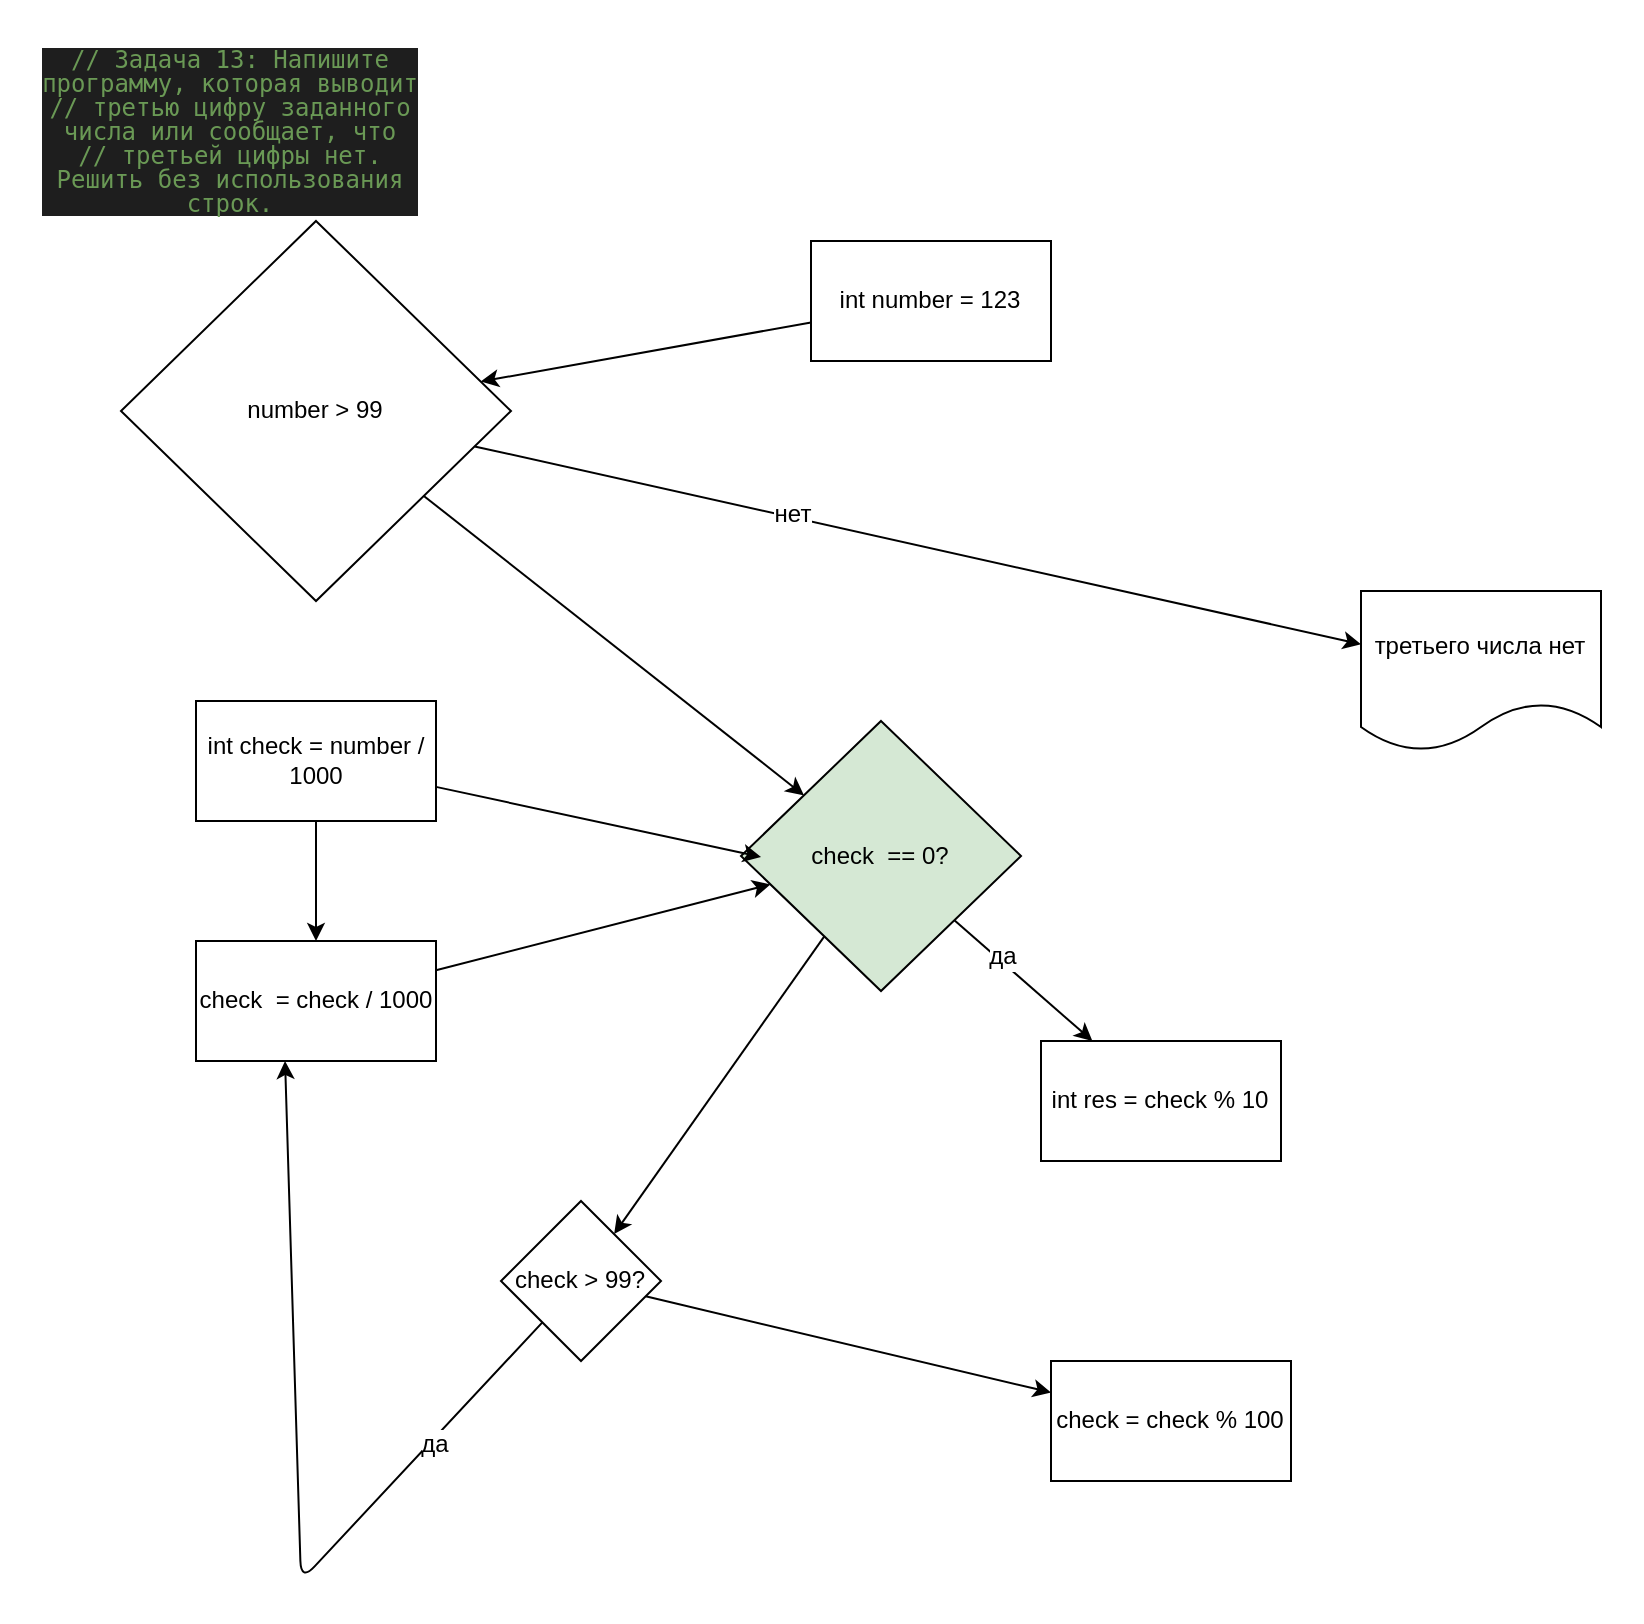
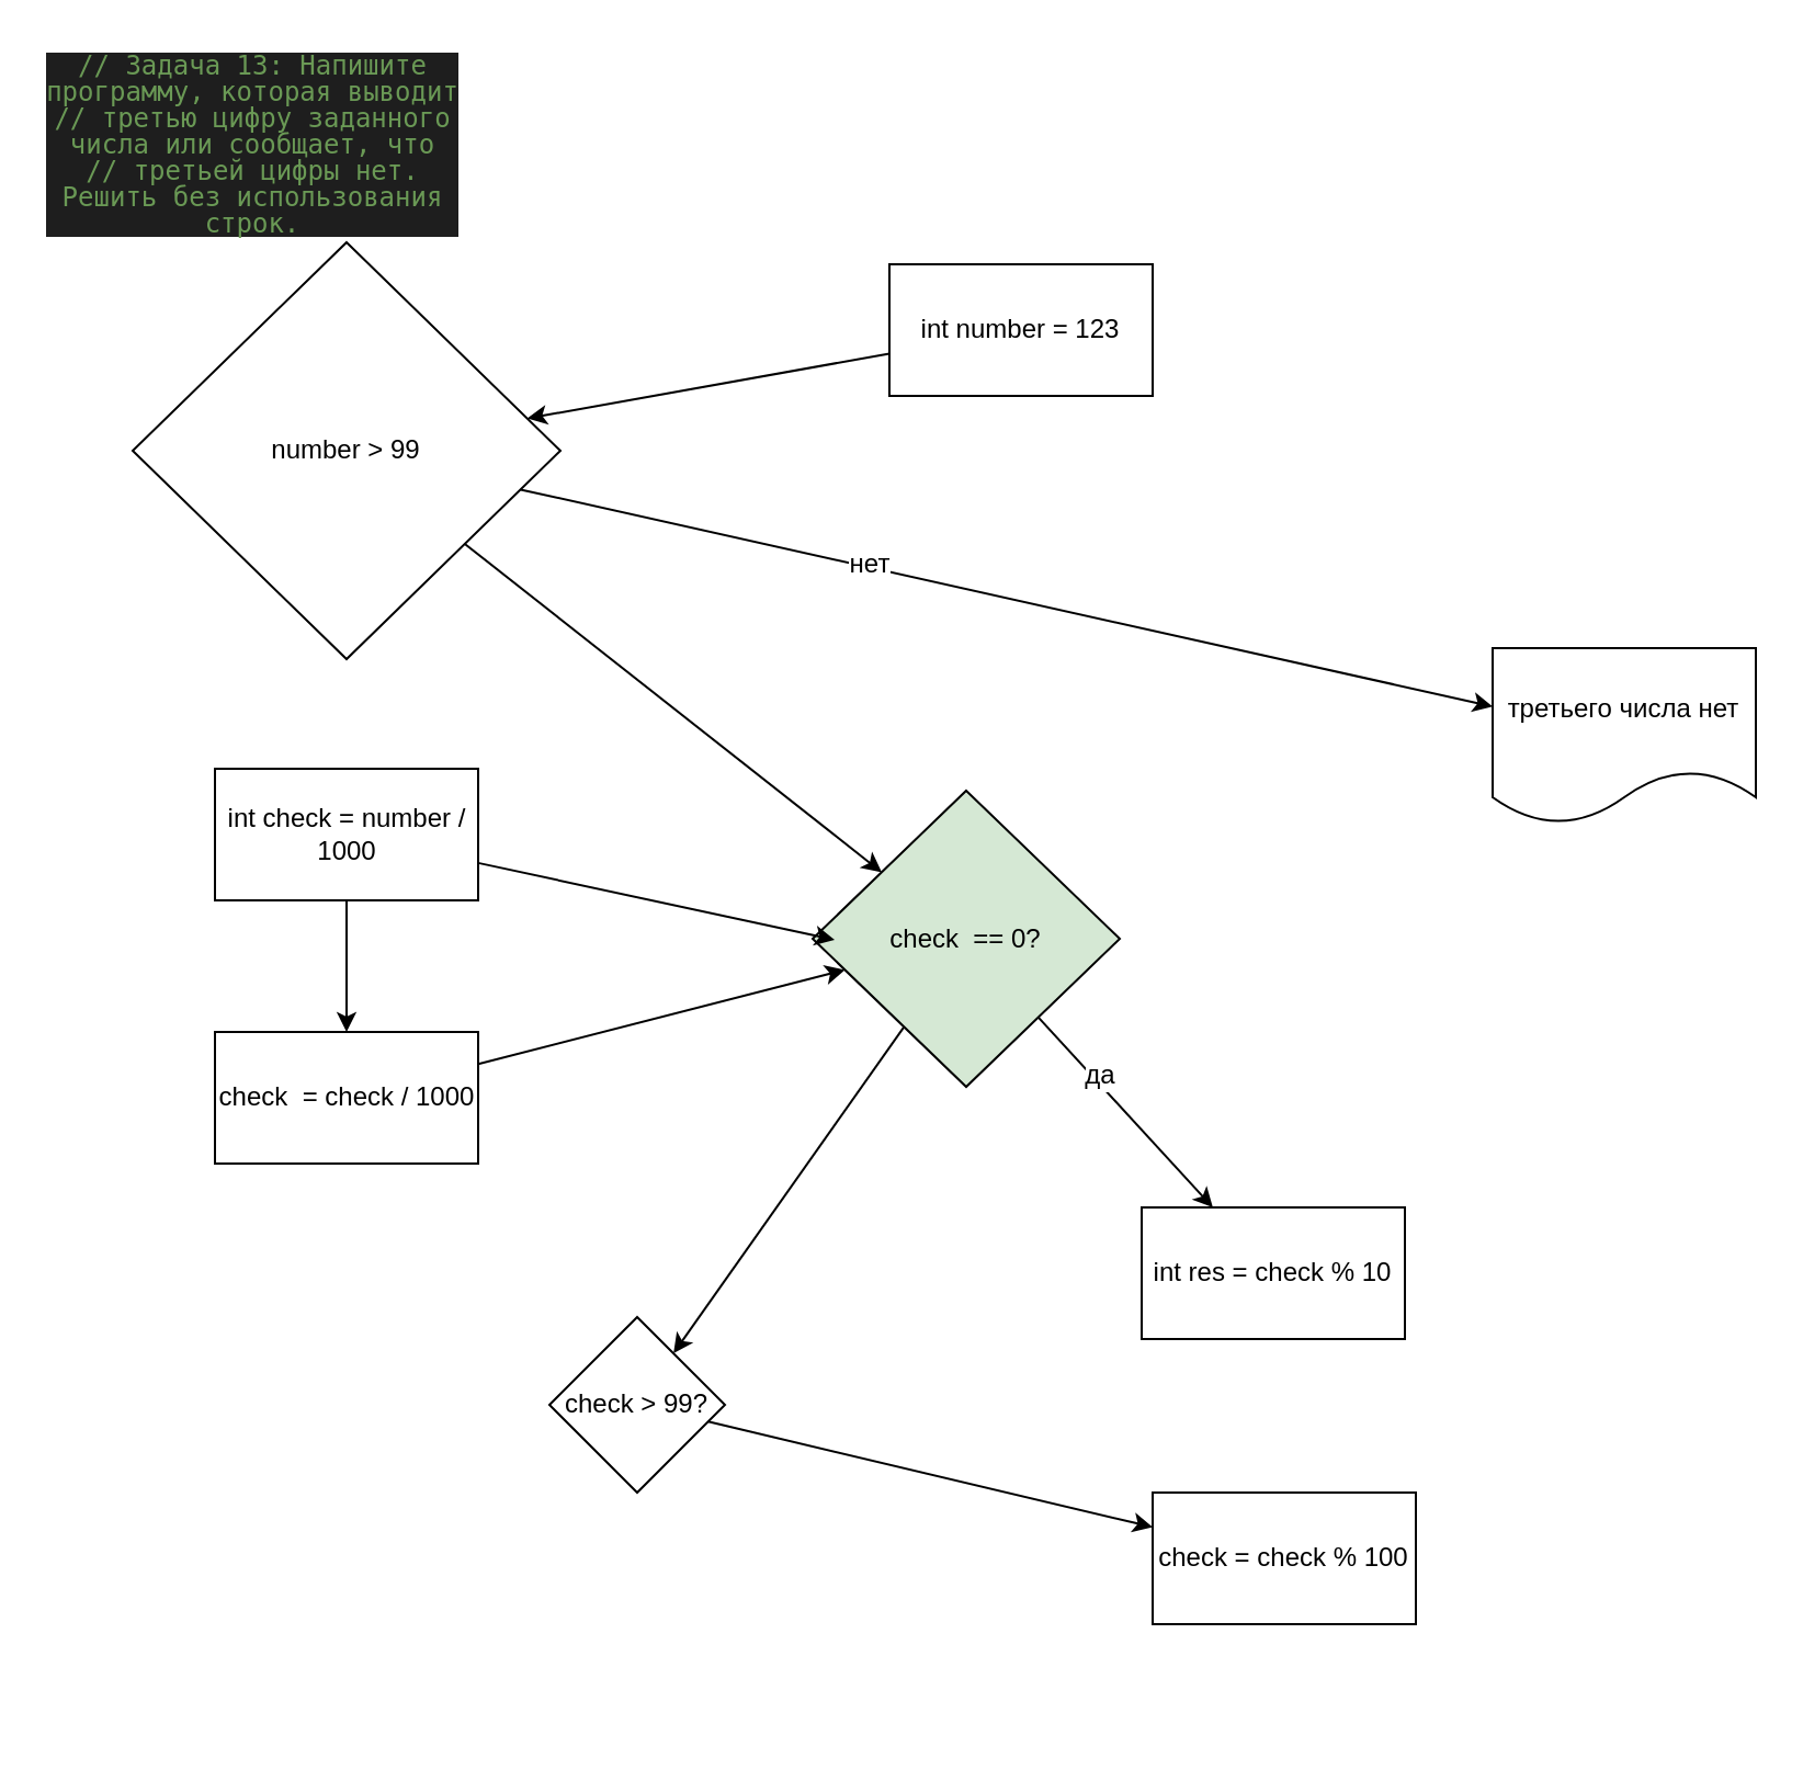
  <mxCell id="0" />
  <mxCell id="1" parent="0" />
  <mxCell id="2" value="&lt;div style=&quot;color: rgb(212 , 212 , 212) ; background-color: rgb(30 , 30 , 30) ; font-family: &amp;#34;droid sans mono&amp;#34; , &amp;#34;monospace&amp;#34; , monospace ; font-weight: normal ; line-height: 1&quot;&gt;&lt;div&gt;&lt;span style=&quot;color: #6a9955&quot;&gt;// Задача 13: Напишите программу, которая выводит &lt;/span&gt;&lt;/div&gt;&lt;div&gt;&lt;span style=&quot;color: #6a9955&quot;&gt;// третью цифру заданного числа или сообщает, что &lt;/span&gt;&lt;/div&gt;&lt;div&gt;&lt;span style=&quot;color: #6a9955&quot;&gt;// третьей цифры нет. Решить без использования строк.&lt;/span&gt;&lt;/div&gt;&lt;/div&gt;" style="text;html=1;strokeColor=none;fillColor=none;align=center;verticalAlign=middle;whiteSpace=wrap;rounded=0;" vertex="1" parent="1"><mxGeometry y="20" width="190" height="90" as="geometry" x="20" /></mxCell>
  <mxCell id="3" value="" style="edgeStyle=none;html=1;fontSize=12;" edge="1" parent="1" source="4" target="8"><mxGeometry relative="1" as="geometry" /></mxCell>
  <mxCell id="4" value="int number = 123" style="whiteSpace=wrap;html=1;" vertex="1" parent="1"><mxGeometry x="405" y="120" width="120" height="60" as="geometry" /></mxCell>
  <mxCell id="5" value="" style="edgeStyle=none;html=1;fontSize=12;" edge="1" parent="1" source="8" target="9"><mxGeometry relative="1" as="geometry" /></mxCell>
  <mxCell id="6" value="нет" style="edgeLabel;html=1;align=center;verticalAlign=middle;resizable=0;points=[];fontSize=12;" vertex="1" connectable="0" parent="5"><mxGeometry x="-0.285" y="2" relative="1" as="geometry"><mxPoint as="offset" /></mxGeometry></mxCell>
  <mxCell id="7" value="" style="edgeStyle=none;html=1;fontSize=12;" edge="1" parent="1" source="8" target="14"><mxGeometry relative="1" as="geometry" /></mxCell>
  <mxCell id="8" value="number &amp;gt; 99" style="rhombus;whiteSpace=wrap;html=1;" vertex="1" parent="1"><mxGeometry x="60" y="110" width="195" height="190" as="geometry" /></mxCell>
  <mxCell id="9" value="третьего числа нет" style="shape=document;whiteSpace=wrap;html=1;boundedLbl=1;" vertex="1" parent="1"><mxGeometry x="680" y="295" width="120" height="80" as="geometry" /></mxCell>
  <mxCell id="10" value="" style="edgeStyle=none;html=1;fontSize=12;" edge="1" parent="1" source="14" target="15"><mxGeometry relative="1" as="geometry" /></mxCell>
  <mxCell id="11" value="да" style="edgeLabel;html=1;align=center;verticalAlign=middle;resizable=0;points=[];fontSize=12;" vertex="1" connectable="0" parent="10"><mxGeometry x="-0.356" y="2" relative="1" as="geometry"><mxPoint as="offset" /></mxGeometry></mxCell>
  <mxCell id="12" value="" style="edgeStyle=none;html=1;fontSize=12;" edge="1" parent="1" source="14" target="22"><mxGeometry relative="1" as="geometry" /></mxCell>
  <mxCell id="13" style="edgeStyle=none;html=1;exitX=0;exitY=0.5;exitDx=0;exitDy=0;fontSize=12;" edge="1" parent="1" source="14"><mxGeometry relative="1" as="geometry"><mxPoint x="370" y="428" as="targetPoint" /></mxGeometry></mxCell>
  <mxCell id="14" value="check&amp;nbsp; == 0?" style="rhombus;whiteSpace=wrap;html=1;fontSize=12;fillColor=#d5e8d4;" vertex="1" parent="1"><mxGeometry x="370" y="360" width="140" height="135" as="geometry" /></mxCell>
- <mxCell id="15" value="int res = check % 10" style="whiteSpace=wrap;html=1;" vertex="1" parent="1"><mxGeometry x="520" y="520" width="120" height="60" as="geometry" /></mxCell>
+ <mxCell id="15" value="int res = check % 10" style="whiteSpace=wrap;html=1;" vertex="1" parent="1"><mxGeometry x="520" y="550" width="120" height="60" as="geometry" /></mxCell>
  <mxCell id="16" value="" style="edgeStyle=none;html=1;fontSize=12;" edge="1" parent="1" source="18" target="24"><mxGeometry relative="1" as="geometry" /></mxCell>
  <mxCell id="17" style="edgeStyle=none;html=1;fontSize=12;" edge="1" parent="1" source="18"><mxGeometry relative="1" as="geometry"><mxPoint x="380" y="428" as="targetPoint" /></mxGeometry></mxCell>
  <mxCell id="18" value="int check = number / 1000" style="whiteSpace=wrap;html=1;" vertex="1" parent="1"><mxGeometry x="97.5" y="350" width="120" height="60" as="geometry" /></mxCell>
- <mxCell id="19" style="edgeStyle=none;html=1;fontSize=12;entryX=0.371;entryY=1;entryDx=0;entryDy=0;entryPerimeter=0;" edge="1" parent="1" source="22" target="24"><mxGeometry relative="1" as="geometry"><mxPoint x="150" y="680" as="targetPoint" /><Array as="points"><mxPoint x="150" y="790" /></Array></mxGeometry></mxCell>
- <mxCell id="20" value="да" style="edgeLabel;html=1;align=center;verticalAlign=middle;resizable=0;points=[];fontSize=12;" vertex="1" connectable="0" parent="19"><mxGeometry x="-0.628" y="2" relative="1" as="geometry"><mxPoint as="offset" /></mxGeometry></mxCell>
  <mxCell id="21" value="" style="edgeStyle=none;html=1;fontSize=12;" edge="1" parent="1" source="22" target="25"><mxGeometry relative="1" as="geometry" /></mxCell>
  <mxCell id="22" value="check &amp;gt; 99?" style="rhombus;whiteSpace=wrap;html=1;" vertex="1" parent="1"><mxGeometry x="250" y="600" width="80" height="80" as="geometry" /></mxCell>
  <mxCell id="23" style="edgeStyle=none;html=1;fontSize=12;" edge="1" parent="1" source="24" target="14"><mxGeometry relative="1" as="geometry" /></mxCell>
  <mxCell id="24" value="check&amp;nbsp; = check / 1000" style="whiteSpace=wrap;html=1;" vertex="1" parent="1"><mxGeometry x="97.5" y="470" width="120" height="60" as="geometry" /></mxCell>
  <mxCell id="25" value="check = check % 100" style="whiteSpace=wrap;html=1;" vertex="1" parent="1"><mxGeometry x="525" y="680" width="120" height="60" as="geometry" /></mxCell>
